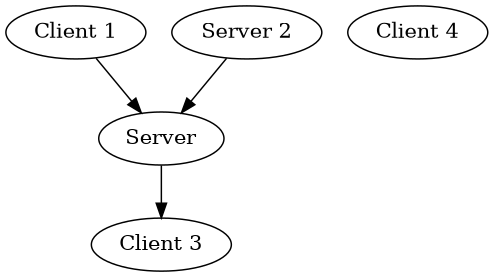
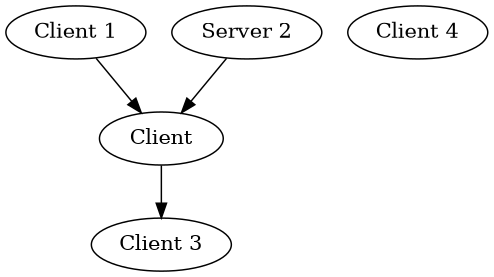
  digraph {
    "Client 1"
-   Server
+   Server [label=Client]
    "Client 3"
    n4 [label="Server 2"]
    "Client 4"
    "Client 1" -> Server
    Server -> "Client 3"
    n4 -> Server
  }
